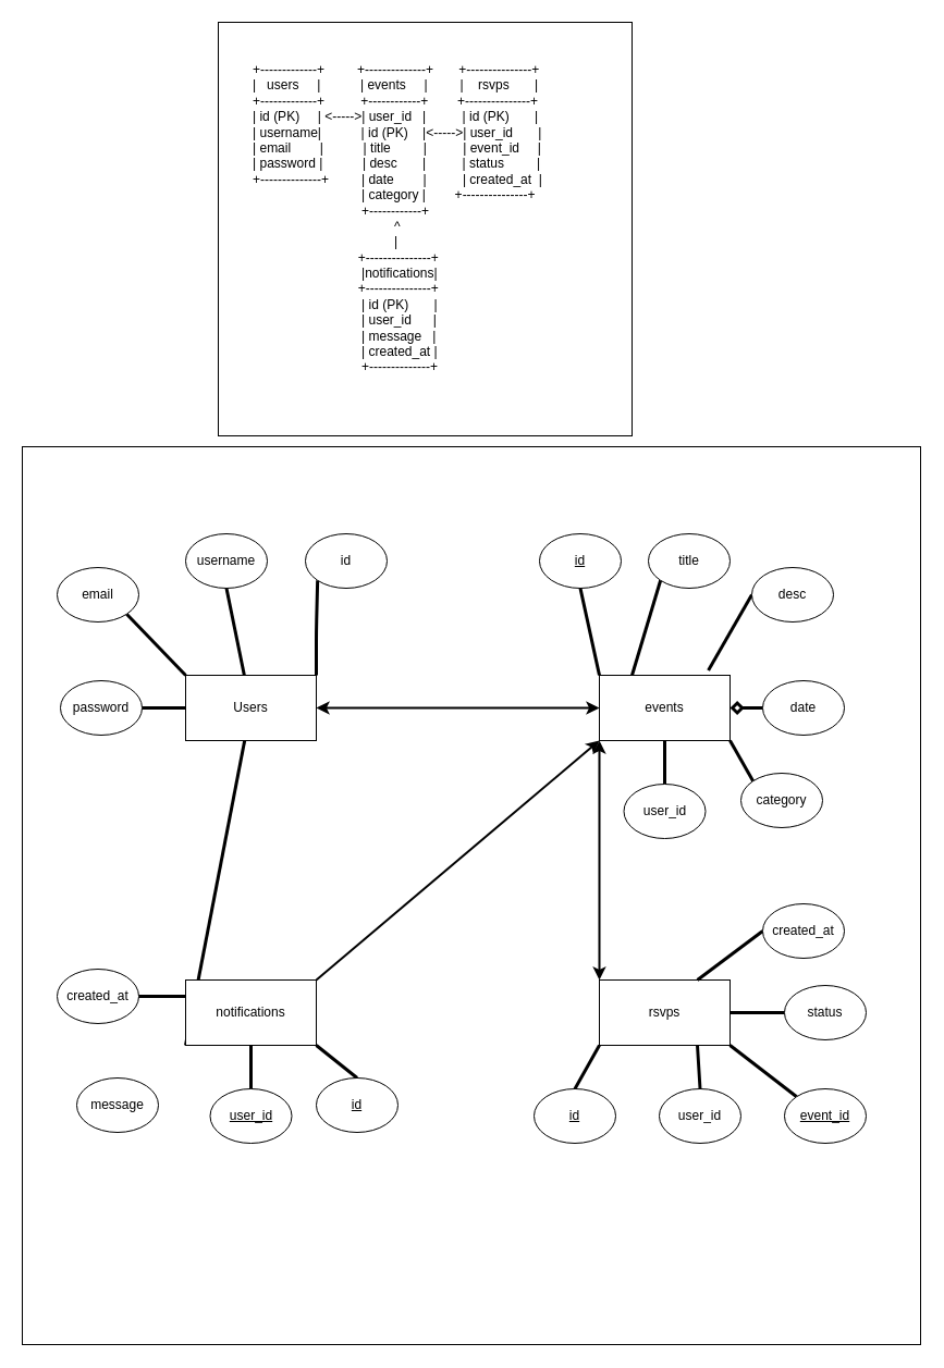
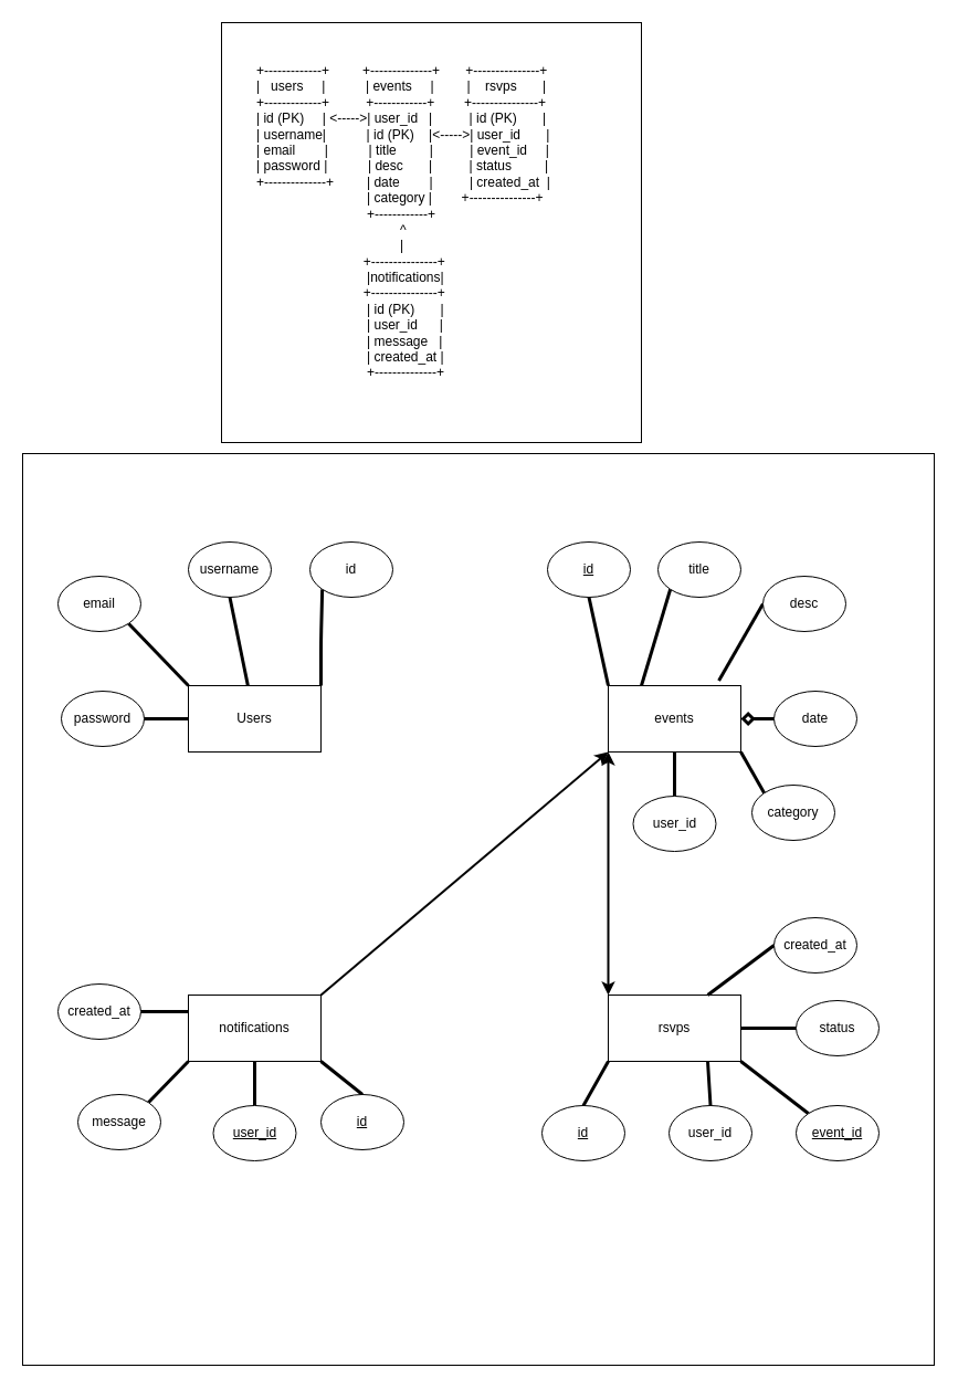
  <mxCell id="0" />
  <mxCell id="1" parent="0" />
  <mxCell id="2" value="" style="whiteSpace=wrap;html=1;aspect=fixed;" vertex="1" parent="1"><mxGeometry x="20" y="410" width="825" height="825" as="geometry" /></mxCell>
  <mxCell id="3" value="" style="whiteSpace=wrap;html=1;aspect=fixed;" parent="1" vertex="1"><mxGeometry x="200" y="20" width="380" height="380" as="geometry" /></mxCell>
  <mxCell id="4" value="+-------------+&amp;nbsp; &amp;nbsp; &amp;nbsp; &amp;nbsp; &amp;nbsp;+--------------+&amp;nbsp; &amp;nbsp; &amp;nbsp; &amp;nbsp;+---------------+&lt;br&gt;|&amp;nbsp; &amp;nbsp;users&amp;nbsp; &amp;nbsp; &amp;nbsp;|&amp;nbsp; &amp;nbsp; &amp;nbsp; &amp;nbsp; &amp;nbsp; &amp;nbsp;| events&amp;nbsp; &amp;nbsp; &amp;nbsp;|&amp;nbsp; &amp;nbsp; &amp;nbsp; &amp;nbsp; &amp;nbsp;|&amp;nbsp; &amp;nbsp; rsvps&amp;nbsp; &amp;nbsp; &amp;nbsp; &amp;nbsp;|&lt;br&gt;+-------------+&amp;nbsp; &amp;nbsp; &amp;nbsp; &amp;nbsp; &amp;nbsp; +------------+&amp;nbsp; &amp;nbsp; &amp;nbsp; &amp;nbsp; +---------------+&lt;br&gt;| id (PK)&amp;nbsp; &amp;nbsp; &amp;nbsp;| &amp;lt;-----&amp;gt;| user_id&amp;nbsp; &amp;nbsp;|&amp;nbsp; &amp;nbsp; &amp;nbsp; &amp;nbsp; &amp;nbsp; | id (PK)&amp;nbsp; &amp;nbsp; &amp;nbsp; &amp;nbsp;|&lt;br&gt;| username|&amp;nbsp; &amp;nbsp; &amp;nbsp; &amp;nbsp; &amp;nbsp; &amp;nbsp;| id (PK)&amp;nbsp; &amp;nbsp; |&amp;lt;-----&amp;gt;| user_id&amp;nbsp; &amp;nbsp; &amp;nbsp; &amp;nbsp;|&lt;br&gt;| email&amp;nbsp; &amp;nbsp; &amp;nbsp; &amp;nbsp; |&amp;nbsp; &amp;nbsp; &amp;nbsp; &amp;nbsp; &amp;nbsp; &amp;nbsp;| title&amp;nbsp; &amp;nbsp; &amp;nbsp; &amp;nbsp; &amp;nbsp;|&amp;nbsp; &amp;nbsp; &amp;nbsp; &amp;nbsp; &amp;nbsp; | event_id&amp;nbsp; &amp;nbsp; &amp;nbsp;|&lt;br&gt;| password |&amp;nbsp; &amp;nbsp; &amp;nbsp; &amp;nbsp; &amp;nbsp; &amp;nbsp;| desc&amp;nbsp; &amp;nbsp; &amp;nbsp; &amp;nbsp;|&amp;nbsp; &amp;nbsp; &amp;nbsp; &amp;nbsp; &amp;nbsp; | status&amp;nbsp; &amp;nbsp; &amp;nbsp; &amp;nbsp; &amp;nbsp;|&lt;br&gt;+--------------+&amp;nbsp; &amp;nbsp; &amp;nbsp; &amp;nbsp; &amp;nbsp;| date&amp;nbsp; &amp;nbsp; &amp;nbsp; &amp;nbsp; |&amp;nbsp; &amp;nbsp; &amp;nbsp; &amp;nbsp; &amp;nbsp; | created_at&amp;nbsp; |&lt;br&gt;&amp;nbsp; &amp;nbsp; &amp;nbsp; &amp;nbsp; &amp;nbsp; &amp;nbsp; &amp;nbsp; &amp;nbsp; &amp;nbsp; &amp;nbsp; &amp;nbsp; &amp;nbsp; &amp;nbsp; &amp;nbsp; &amp;nbsp; | category |&amp;nbsp; &amp;nbsp; &amp;nbsp; &amp;nbsp; +---------------+&lt;br&gt;&amp;nbsp; &amp;nbsp; &amp;nbsp; &amp;nbsp; &amp;nbsp; &amp;nbsp; &amp;nbsp; &amp;nbsp; &amp;nbsp; &amp;nbsp; &amp;nbsp; &amp;nbsp; &amp;nbsp; &amp;nbsp; &amp;nbsp; +------------+&lt;br&gt;&amp;nbsp; &amp;nbsp; &amp;nbsp; &amp;nbsp; &amp;nbsp; &amp;nbsp; &amp;nbsp; &amp;nbsp; &amp;nbsp; &amp;nbsp; &amp;nbsp; &amp;nbsp; &amp;nbsp; &amp;nbsp; &amp;nbsp; &amp;nbsp; &amp;nbsp; &amp;nbsp; &amp;nbsp; &amp;nbsp;^&lt;br&gt;&amp;nbsp; &amp;nbsp; &amp;nbsp; &amp;nbsp; &amp;nbsp; &amp;nbsp; &amp;nbsp; &amp;nbsp; &amp;nbsp; &amp;nbsp; &amp;nbsp; &amp;nbsp; &amp;nbsp; &amp;nbsp; &amp;nbsp; &amp;nbsp; &amp;nbsp; &amp;nbsp; &amp;nbsp; &amp;nbsp;|&lt;br&gt;&amp;nbsp; &amp;nbsp; &amp;nbsp; &amp;nbsp; &amp;nbsp; &amp;nbsp; &amp;nbsp; &amp;nbsp; &amp;nbsp; &amp;nbsp; &amp;nbsp; &amp;nbsp; &amp;nbsp; &amp;nbsp; &amp;nbsp;+---------------+&lt;br&gt;&amp;nbsp; &amp;nbsp; &amp;nbsp; &amp;nbsp; &amp;nbsp; &amp;nbsp; &amp;nbsp; &amp;nbsp; &amp;nbsp; &amp;nbsp; &amp;nbsp; &amp;nbsp; &amp;nbsp; &amp;nbsp; &amp;nbsp; |notifications|&lt;br&gt;&amp;nbsp; &amp;nbsp; &amp;nbsp; &amp;nbsp; &amp;nbsp; &amp;nbsp; &amp;nbsp; &amp;nbsp; &amp;nbsp; &amp;nbsp; &amp;nbsp; &amp;nbsp; &amp;nbsp; &amp;nbsp; &amp;nbsp;+---------------+&lt;br&gt;&amp;nbsp; &amp;nbsp; &amp;nbsp; &amp;nbsp; &amp;nbsp; &amp;nbsp; &amp;nbsp; &amp;nbsp; &amp;nbsp; &amp;nbsp; &amp;nbsp; &amp;nbsp; &amp;nbsp; &amp;nbsp; &amp;nbsp; | id (PK)&amp;nbsp; &amp;nbsp; &amp;nbsp; &amp;nbsp;|&lt;br&gt;&amp;nbsp; &amp;nbsp; &amp;nbsp; &amp;nbsp; &amp;nbsp; &amp;nbsp; &amp;nbsp; &amp;nbsp; &amp;nbsp; &amp;nbsp; &amp;nbsp; &amp;nbsp; &amp;nbsp; &amp;nbsp; &amp;nbsp; | user_id&amp;nbsp; &amp;nbsp; &amp;nbsp; |&lt;br&gt;&amp;nbsp; &amp;nbsp; &amp;nbsp; &amp;nbsp; &amp;nbsp; &amp;nbsp; &amp;nbsp; &amp;nbsp; &amp;nbsp; &amp;nbsp; &amp;nbsp; &amp;nbsp; &amp;nbsp; &amp;nbsp; &amp;nbsp; | message&amp;nbsp; &amp;nbsp;|&lt;br&gt;&amp;nbsp; &amp;nbsp; &amp;nbsp; &amp;nbsp; &amp;nbsp; &amp;nbsp; &amp;nbsp; &amp;nbsp; &amp;nbsp; &amp;nbsp; &amp;nbsp; &amp;nbsp; &amp;nbsp; &amp;nbsp; &amp;nbsp; | created_at |&lt;br&gt;&amp;nbsp; &amp;nbsp; &amp;nbsp; &amp;nbsp; &amp;nbsp; &amp;nbsp; &amp;nbsp; &amp;nbsp; &amp;nbsp; &amp;nbsp; &amp;nbsp; &amp;nbsp; &amp;nbsp; &amp;nbsp; &amp;nbsp; +--------------+" style="text;whiteSpace=wrap;html=1;" parent="1" vertex="1"><mxGeometry x="230" y="50" width="310" height="320" as="geometry" /></mxCell>
  <mxCell id="5" value="" style="edgeStyle=none;html=1;strokeWidth=1;endArrow=none;endFill=0;fillColor=#FFFFFF;" parent="1" source="6" target="17" edge="1"><mxGeometry relative="1" as="geometry" /></mxCell>
  <mxCell id="6" value="Users" style="rounded=0;whiteSpace=wrap;html=1;" parent="1" vertex="1"><mxGeometry x="170" y="620" width="120" height="60" as="geometry" /></mxCell>
  <mxCell id="7" value="events" style="rounded=0;whiteSpace=wrap;html=1;" parent="1" vertex="1"><mxGeometry x="550" y="620" width="120" height="60" as="geometry" /></mxCell>
  <mxCell id="8" style="edgeStyle=none;html=1;exitX=1;exitY=0;exitDx=0;exitDy=0;entryX=0;entryY=1;entryDx=0;entryDy=0;strokeWidth=2;fillColor=#FFFFFF;" parent="1" source="10" target="7" edge="1"><mxGeometry relative="1" as="geometry" /></mxCell>
- <mxCell id="9" style="edgeStyle=none;html=1;exitX=0;exitY=1;exitDx=0;exitDy=0;strokeWidth=3;endArrow=none;endFill=0;fillColor=#FFFFFF;" parent="1" source="10" target="6" edge="1"><mxGeometry relative="1" as="geometry" /></mxCell>
+ <mxCell id="9" style="edgeStyle=none;html=1;exitX=0;exitY=1;exitDx=0;exitDy=0;entryX=1;entryY=0;entryDx=0;entryDy=0;strokeWidth=3;endArrow=none;endFill=0;fillColor=#FFFFFF;" parent="1" source="10" target="40" edge="1"><mxGeometry relative="1" as="geometry" /></mxCell>
  <mxCell id="10" value="notifications" style="rounded=0;whiteSpace=wrap;html=1;" parent="1" vertex="1"><mxGeometry x="170" y="900" width="120" height="60" as="geometry" /></mxCell>
  <mxCell id="11" value="rsvps" style="rounded=0;whiteSpace=wrap;html=1;" parent="1" vertex="1"><mxGeometry x="550" y="900" width="120" height="60" as="geometry" /></mxCell>
  <mxCell id="12" style="edgeStyle=none;html=1;exitX=0.5;exitY=1;exitDx=0;exitDy=0;entryX=0;entryY=0;entryDx=0;entryDy=0;strokeWidth=3;fillColor=#FFFFFF;endArrow=none;endFill=0;" parent="1" source="13" target="7" edge="1"><mxGeometry relative="1" as="geometry" /></mxCell>
  <mxCell id="13" value="&lt;u&gt;id&lt;/u&gt;" style="ellipse;whiteSpace=wrap;html=1;" parent="1" vertex="1"><mxGeometry x="495" y="490" width="75" height="50" as="geometry" /></mxCell>
  <mxCell id="14" style="edgeStyle=none;html=1;exitX=0;exitY=1;exitDx=0;exitDy=0;strokeWidth=3;endArrow=none;endFill=0;" parent="1" source="15" edge="1"><mxGeometry relative="1" as="geometry"><mxPoint x="290" y="620" as="targetPoint" /><Array as="points"><mxPoint x="290" y="580" /></Array></mxGeometry></mxCell>
  <mxCell id="15" value="id" style="ellipse;whiteSpace=wrap;html=1;" parent="1" vertex="1"><mxGeometry x="280" y="490" width="75" height="50" as="geometry" /></mxCell>
  <mxCell id="16" style="edgeStyle=none;html=1;exitX=1;exitY=0.5;exitDx=0;exitDy=0;entryX=0;entryY=0.5;entryDx=0;entryDy=0;strokeWidth=3;endArrow=none;endFill=0;" parent="1" source="17" target="6" edge="1"><mxGeometry relative="1" as="geometry" /></mxCell>
  <mxCell id="17" value="password" style="ellipse;whiteSpace=wrap;html=1;" parent="1" vertex="1"><mxGeometry x="55" y="625" width="75" height="50" as="geometry" /></mxCell>
  <mxCell id="18" style="edgeStyle=none;html=1;exitX=1;exitY=1;exitDx=0;exitDy=0;entryX=0;entryY=0;entryDx=0;entryDy=0;strokeWidth=3;endArrow=none;endFill=0;" parent="1" source="19" target="6" edge="1"><mxGeometry relative="1" as="geometry" /></mxCell>
  <mxCell id="19" value="email" style="ellipse;whiteSpace=wrap;html=1;" parent="1" vertex="1"><mxGeometry x="52" y="521" width="75" height="50" as="geometry" /></mxCell>
  <mxCell id="20" style="edgeStyle=none;html=1;exitX=0.5;exitY=1;exitDx=0;exitDy=0;strokeWidth=3;endArrow=none;endFill=0;" parent="1" source="21" target="6" edge="1"><mxGeometry relative="1" as="geometry" /></mxCell>
  <mxCell id="21" value="username" style="ellipse;whiteSpace=wrap;html=1;" parent="1" vertex="1"><mxGeometry x="170" y="490" width="75" height="50" as="geometry" /></mxCell>
  <mxCell id="22" style="edgeStyle=none;html=1;exitX=0;exitY=0;exitDx=0;exitDy=0;entryX=1;entryY=1;entryDx=0;entryDy=0;strokeWidth=3;endArrow=none;endFill=0;fillColor=#FFFFFF;" parent="1" source="23" target="11" edge="1"><mxGeometry relative="1" as="geometry" /></mxCell>
  <mxCell id="23" value="&lt;u&gt;event_id&lt;/u&gt;" style="ellipse;whiteSpace=wrap;html=1;" parent="1" vertex="1"><mxGeometry x="720" y="1000" width="75" height="50" as="geometry" /></mxCell>
  <mxCell id="24" style="edgeStyle=none;html=1;exitX=0.5;exitY=0;exitDx=0;exitDy=0;entryX=0.5;entryY=1;entryDx=0;entryDy=0;strokeWidth=3;fillColor=#FFFFFF;endArrow=none;endFill=0;" parent="1" source="25" target="7" edge="1"><mxGeometry relative="1" as="geometry" /></mxCell>
  <mxCell id="25" value="user_id" style="ellipse;whiteSpace=wrap;html=1;" parent="1" vertex="1"><mxGeometry x="572.5" y="720" width="75" height="50" as="geometry" /></mxCell>
  <mxCell id="26" style="edgeStyle=none;html=1;exitX=0;exitY=0;exitDx=0;exitDy=0;entryX=1;entryY=1;entryDx=0;entryDy=0;strokeWidth=3;fillColor=#FFFFFF;endArrow=none;endFill=0;" parent="1" source="27" target="7" edge="1"><mxGeometry relative="1" as="geometry" /></mxCell>
  <mxCell id="27" value="category" style="ellipse;whiteSpace=wrap;html=1;" parent="1" vertex="1"><mxGeometry x="680" y="710" width="75" height="50" as="geometry" /></mxCell>
  <mxCell id="28" style="edgeStyle=none;html=1;exitX=0;exitY=0.5;exitDx=0;exitDy=0;entryX=1;entryY=0.5;entryDx=0;entryDy=0;strokeWidth=3;fillColor=#FFFFFF;endArrow=diamond;endFill=0;" parent="1" source="29" target="7" edge="1"><mxGeometry relative="1" as="geometry" /></mxCell>
  <mxCell id="29" value="date" style="ellipse;whiteSpace=wrap;html=1;" parent="1" vertex="1"><mxGeometry x="700" y="625" width="75" height="50" as="geometry" /></mxCell>
  <mxCell id="30" style="edgeStyle=none;html=1;exitX=0;exitY=0.5;exitDx=0;exitDy=0;entryX=0.834;entryY=-0.074;entryDx=0;entryDy=0;entryPerimeter=0;strokeWidth=3;fillColor=#FFFFFF;endArrow=none;endFill=0;" parent="1" source="31" target="7" edge="1"><mxGeometry relative="1" as="geometry" /></mxCell>
  <mxCell id="31" value="desc" style="ellipse;whiteSpace=wrap;html=1;" parent="1" vertex="1"><mxGeometry x="690" y="521" width="75" height="50" as="geometry" /></mxCell>
  <mxCell id="32" style="edgeStyle=none;html=1;exitX=0;exitY=1;exitDx=0;exitDy=0;entryX=0.25;entryY=0;entryDx=0;entryDy=0;strokeWidth=3;fillColor=#FFFFFF;endArrow=none;endFill=0;" parent="1" source="33" target="7" edge="1"><mxGeometry relative="1" as="geometry" /></mxCell>
  <mxCell id="33" value="title" style="ellipse;whiteSpace=wrap;html=1;" parent="1" vertex="1"><mxGeometry x="595" y="490" width="75" height="50" as="geometry" /></mxCell>
  <mxCell id="34" style="edgeStyle=none;html=1;exitX=0.5;exitY=0;exitDx=0;exitDy=0;entryX=0.75;entryY=1;entryDx=0;entryDy=0;strokeWidth=3;endArrow=none;endFill=0;fillColor=#FFFFFF;" parent="1" source="35" target="11" edge="1"><mxGeometry relative="1" as="geometry" /></mxCell>
  <mxCell id="35" value="user_id" style="ellipse;whiteSpace=wrap;html=1;" parent="1" vertex="1"><mxGeometry x="605" y="1000" width="75" height="50" as="geometry" /></mxCell>
  <mxCell id="36" style="edgeStyle=none;html=1;exitX=0.5;exitY=0;exitDx=0;exitDy=0;entryX=0;entryY=1;entryDx=0;entryDy=0;strokeWidth=3;endArrow=none;endFill=0;fillColor=#FFFFFF;" parent="1" source="37" target="11" edge="1"><mxGeometry relative="1" as="geometry" /></mxCell>
  <mxCell id="37" value="&lt;u&gt;id&lt;/u&gt;" style="ellipse;whiteSpace=wrap;html=1;" parent="1" vertex="1"><mxGeometry x="490" y="1000" width="75" height="50" as="geometry" /></mxCell>
  <mxCell id="38" style="edgeStyle=none;html=1;exitX=1;exitY=0.5;exitDx=0;exitDy=0;entryX=0;entryY=0.25;entryDx=0;entryDy=0;strokeWidth=3;endArrow=none;endFill=0;fillColor=#FFFFFF;" parent="1" source="39" target="10" edge="1"><mxGeometry relative="1" as="geometry" /></mxCell>
  <mxCell id="39" value="created_at" style="ellipse;whiteSpace=wrap;html=1;" parent="1" vertex="1"><mxGeometry x="52" y="890" width="75" height="50" as="geometry" /></mxCell>
  <mxCell id="40" value="message" style="ellipse;whiteSpace=wrap;html=1;" parent="1" vertex="1"><mxGeometry x="70" y="990" width="75" height="50" as="geometry" /></mxCell>
  <mxCell id="41" style="edgeStyle=none;html=1;exitX=0.5;exitY=0;exitDx=0;exitDy=0;entryX=0.5;entryY=1;entryDx=0;entryDy=0;strokeWidth=3;endArrow=none;endFill=0;fillColor=#FFFFFF;" parent="1" source="42" target="10" edge="1"><mxGeometry relative="1" as="geometry" /></mxCell>
  <mxCell id="42" value="&lt;u&gt;user_id&lt;/u&gt;" style="ellipse;whiteSpace=wrap;html=1;" parent="1" vertex="1"><mxGeometry x="192.5" y="1000" width="75" height="50" as="geometry" /></mxCell>
  <mxCell id="43" style="edgeStyle=none;html=1;exitX=0.5;exitY=0;exitDx=0;exitDy=0;entryX=1;entryY=1;entryDx=0;entryDy=0;strokeWidth=3;endArrow=none;endFill=0;fillColor=#FFFFFF;" parent="1" source="44" target="10" edge="1"><mxGeometry relative="1" as="geometry" /></mxCell>
  <mxCell id="44" value="&lt;u&gt;id&lt;/u&gt;" style="ellipse;whiteSpace=wrap;html=1;" parent="1" vertex="1"><mxGeometry x="290" y="990" width="75" height="50" as="geometry" /></mxCell>
  <mxCell id="45" style="edgeStyle=none;html=1;exitX=0;exitY=0.5;exitDx=0;exitDy=0;entryX=1;entryY=0.5;entryDx=0;entryDy=0;strokeWidth=3;endArrow=none;endFill=0;fillColor=#FFFFFF;" parent="1" source="46" target="11" edge="1"><mxGeometry relative="1" as="geometry" /></mxCell>
  <mxCell id="46" value="status" style="ellipse;whiteSpace=wrap;html=1;" parent="1" vertex="1"><mxGeometry x="720" y="905" width="75" height="50" as="geometry" /></mxCell>
  <mxCell id="47" style="edgeStyle=none;html=1;exitX=0;exitY=0.5;exitDx=0;exitDy=0;entryX=0.75;entryY=0;entryDx=0;entryDy=0;strokeWidth=3;endArrow=none;endFill=0;fillColor=#FFFFFF;" parent="1" source="48" target="11" edge="1"><mxGeometry relative="1" as="geometry" /></mxCell>
  <mxCell id="48" value="created_at" style="ellipse;whiteSpace=wrap;html=1;" parent="1" vertex="1"><mxGeometry x="700" y="830" width="75" height="50" as="geometry" /></mxCell>
- <mxCell id="49" value="" style="endArrow=classic;startArrow=classic;html=1;fillColor=#FFFFFF;entryX=0;entryY=0.5;entryDx=0;entryDy=0;exitX=1;exitY=0.5;exitDx=0;exitDy=0;strokeWidth=2;" parent="1" source="6" target="7" edge="1"><mxGeometry width="50" height="50" relative="1" as="geometry"><mxPoint x="360" y="680" as="sourcePoint" /><mxPoint x="540" y="650" as="targetPoint" /></mxGeometry></mxCell>
  <mxCell id="50" value="" style="endArrow=classic;startArrow=classic;html=1;strokeWidth=2;fillColor=#FFFFFF;entryX=0;entryY=1;entryDx=0;entryDy=0;exitX=0;exitY=0;exitDx=0;exitDy=0;" parent="1" source="11" target="7" edge="1"><mxGeometry width="50" height="50" relative="1" as="geometry"><mxPoint x="520" y="840" as="sourcePoint" /><mxPoint x="570" y="790" as="targetPoint" /></mxGeometry></mxCell>
